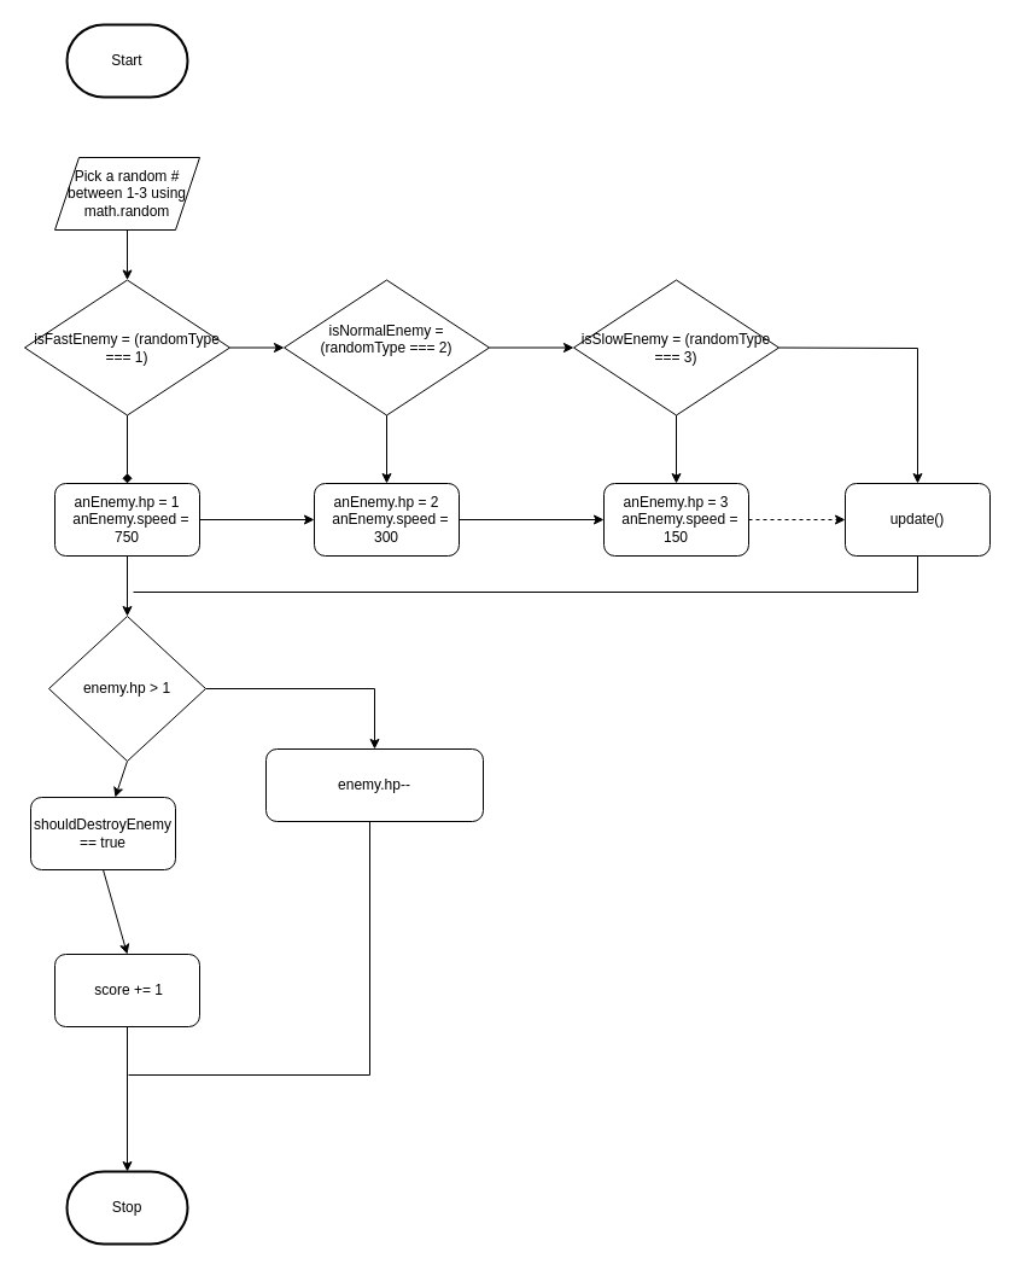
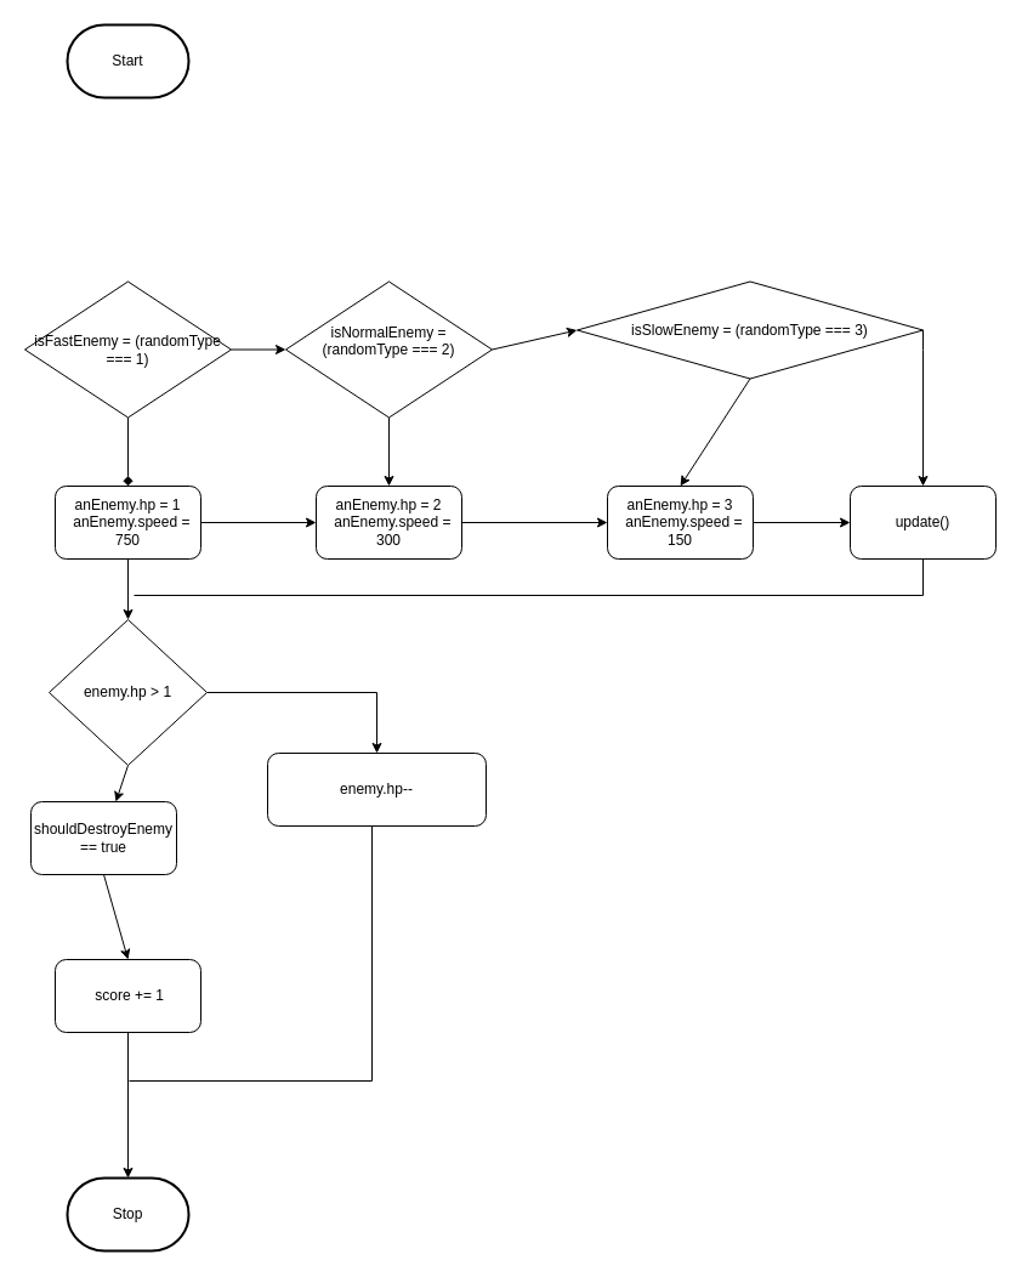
  <mxCell id="0" />
  <mxCell id="1" parent="0" />
  <mxCell id="2" value="Start" style="strokeWidth=2;html=1;shape=mxgraph.flowchart.terminator;whiteSpace=wrap;" vertex="1" parent="1"><mxGeometry x="55" y="20" width="100" height="60" as="geometry" /></mxCell>
  <mxCell id="3" value="Stop" style="strokeWidth=2;html=1;shape=mxgraph.flowchart.terminator;whiteSpace=wrap;" vertex="1" parent="1"><mxGeometry x="55" y="970" width="100" height="60" as="geometry" /></mxCell>
- <mxCell id="4" style="edgeStyle=none;html=1;exitX=0.5;exitY=1;exitDx=0;exitDy=0;entryX=0.5;entryY=0;entryDx=0;entryDy=0;" edge="1" parent="1" source="5" target="17"><mxGeometry relative="1" as="geometry" /></mxCell>
- <mxCell id="5" value="Pick a random #&lt;br&gt;between 1-3 using&lt;br&gt;math.random" style="shape=parallelogram;perimeter=parallelogramPerimeter;whiteSpace=wrap;html=1;fixedSize=1;" vertex="1" parent="1"><mxGeometry x="45" y="130" width="120" height="60" as="geometry" /></mxCell>
  <mxCell id="6" style="edgeStyle=none;html=1;exitX=1;exitY=0.5;exitDx=0;exitDy=0;entryX=0;entryY=0.5;entryDx=0;entryDy=0;" edge="1" parent="1" source="7" target="12"><mxGeometry relative="1" as="geometry" /></mxCell>
  <mxCell id="7" value="&lt;div&gt;&lt;font color=&quot;#000000&quot;&gt;anEnemy.hp = 2&lt;/font&gt;&lt;/div&gt;&lt;div&gt;&lt;font color=&quot;#000000&quot;&gt;&amp;nbsp; anEnemy.speed = 300&lt;/font&gt;&lt;/div&gt;" style="rounded=1;whiteSpace=wrap;html=1;" vertex="1" parent="1"><mxGeometry x="260" y="400" width="120" height="60" as="geometry" /></mxCell>
  <mxCell id="8" style="edgeStyle=none;html=1;exitX=1;exitY=0.5;exitDx=0;exitDy=0;entryX=0;entryY=0.5;entryDx=0;entryDy=0;" edge="1" parent="1" source="10" target="7"><mxGeometry relative="1" as="geometry" /></mxCell>
  <mxCell id="9" style="edgeStyle=none;html=1;exitX=0.5;exitY=1;exitDx=0;exitDy=0;entryX=0.5;entryY=0;entryDx=0;entryDy=0;" edge="1" parent="1" source="10" target="20"><mxGeometry relative="1" as="geometry" /></mxCell>
  <mxCell id="10" value="&lt;div&gt;&lt;font color=&quot;#000000&quot;&gt;anEnemy.hp = 1&lt;/font&gt;&lt;/div&gt;&lt;div&gt;&lt;font color=&quot;#000000&quot;&gt;&amp;nbsp; anEnemy.speed = 750&lt;/font&gt;&lt;/div&gt;" style="rounded=1;whiteSpace=wrap;html=1;" vertex="1" parent="1"><mxGeometry x="45" y="400" width="120" height="60" as="geometry" /></mxCell>
- <mxCell id="11" style="edgeStyle=none;html=1;exitX=1;exitY=0.5;exitDx=0;exitDy=0;entryX=0;entryY=0.5;entryDx=0;entryDy=0;dashed=1;" edge="1" parent="1" source="12" target="14"><mxGeometry relative="1" as="geometry" /></mxCell>
+ <mxCell id="11" style="edgeStyle=none;html=1;exitX=1;exitY=0.5;exitDx=0;exitDy=0;entryX=0;entryY=0.5;entryDx=0;entryDy=0;" edge="1" parent="1" source="12" target="14"><mxGeometry relative="1" as="geometry" /></mxCell>
  <mxCell id="12" value="&lt;div&gt;&lt;font color=&quot;#000000&quot;&gt;anEnemy.hp = 3&lt;/font&gt;&lt;/div&gt;&lt;div&gt;&lt;font color=&quot;#000000&quot;&gt;&amp;nbsp; anEnemy.speed = 150&lt;/font&gt;&lt;/div&gt;" style="rounded=1;whiteSpace=wrap;html=1;" vertex="1" parent="1"><mxGeometry x="500" y="400" width="120" height="60" as="geometry" /></mxCell>
  <mxCell id="13" style="edgeStyle=none;html=1;exitX=0.5;exitY=1;exitDx=0;exitDy=0;endArrow=none;endFill=0;rounded=0;curved=0;" edge="1" parent="1" source="14"><mxGeometry relative="1" as="geometry"><mxPoint x="110" y="490" as="targetPoint" /><Array as="points"><mxPoint x="760" y="490" /></Array></mxGeometry></mxCell>
  <mxCell id="14" value="update()" style="rounded=1;whiteSpace=wrap;html=1;" vertex="1" parent="1"><mxGeometry x="700" y="400" width="120" height="60" as="geometry" /></mxCell>
  <mxCell id="15" style="edgeStyle=none;html=1;exitX=1;exitY=0.5;exitDx=0;exitDy=0;entryX=0;entryY=0.5;entryDx=0;entryDy=0;" edge="1" parent="1" source="17"><mxGeometry relative="1" as="geometry"><mxPoint x="235" y="287.5" as="targetPoint" /></mxGeometry></mxCell>
  <mxCell id="16" style="edgeStyle=none;html=1;exitX=0.5;exitY=1;exitDx=0;exitDy=0;entryX=0.5;entryY=0;entryDx=0;entryDy=0;endArrow=diamond;" edge="1" parent="1" source="17" target="10"><mxGeometry relative="1" as="geometry" /></mxCell>
  <mxCell id="17" value="&lt;div&gt;isFastEnemy = (randomType === 1)&lt;/div&gt;" style="rhombus;whiteSpace=wrap;html=1;" vertex="1" parent="1"><mxGeometry x="20" y="231.5" width="170" height="112" as="geometry" /></mxCell>
  <mxCell id="18" style="edgeStyle=none;html=1;exitX=1;exitY=0.5;exitDx=0;exitDy=0;entryX=0.5;entryY=0;entryDx=0;entryDy=0;rounded=0;curved=0;" edge="1" parent="1" source="20" target="22"><mxGeometry relative="1" as="geometry"><Array as="points"><mxPoint x="310" y="570" /></Array></mxGeometry></mxCell>
  <mxCell id="19" style="edgeStyle=none;html=1;exitX=0.5;exitY=1;exitDx=0;exitDy=0;" edge="1" parent="1" source="20" target="23"><mxGeometry relative="1" as="geometry" /></mxCell>
  <mxCell id="20" value="&lt;div&gt;&lt;font color=&quot;#000000&quot;&gt;enemy.hp &amp;gt; 1&lt;/font&gt;&lt;/div&gt;" style="rhombus;whiteSpace=wrap;html=1;" vertex="1" parent="1"><mxGeometry x="40" y="510" width="130" height="120" as="geometry" /></mxCell>
  <mxCell id="21" style="edgeStyle=none;html=1;exitX=0.5;exitY=1;exitDx=0;exitDy=0;endArrow=none;endFill=0;rounded=0;curved=0;" edge="1" parent="1"><mxGeometry relative="1" as="geometry"><mxPoint x="106" y="890" as="targetPoint" /><mxPoint x="306" y="680" as="sourcePoint" /><Array as="points"><mxPoint x="306" y="890" /></Array></mxGeometry></mxCell>
  <mxCell id="22" value="enemy.hp--" style="rounded=1;whiteSpace=wrap;html=1;" vertex="1" parent="1"><mxGeometry x="220" y="620" width="180" height="60" as="geometry" /></mxCell>
  <mxCell id="23" value="shouldDestroyEnemy == true" style="rounded=1;whiteSpace=wrap;html=1;" vertex="1" parent="1"><mxGeometry x="25" y="660" width="120" height="60" as="geometry" /></mxCell>
  <mxCell id="24" style="edgeStyle=none;html=1;exitX=0.5;exitY=1;exitDx=0;exitDy=0;entryX=0.5;entryY=0;entryDx=0;entryDy=0;" edge="1" parent="1" source="26" target="7"><mxGeometry relative="1" as="geometry" /></mxCell>
  <mxCell id="25" style="edgeStyle=none;html=1;exitX=1;exitY=0.5;exitDx=0;exitDy=0;entryX=0;entryY=0.5;entryDx=0;entryDy=0;" edge="1" parent="1" source="26" target="29"><mxGeometry relative="1" as="geometry" /></mxCell>
  <mxCell id="26" value="&lt;div&gt;isNormalEnemy = (randomType === 2)&lt;/div&gt;&lt;div&gt;&lt;br&gt;&lt;/div&gt;" style="rhombus;whiteSpace=wrap;html=1;" vertex="1" parent="1"><mxGeometry x="235" y="231.5" width="170" height="112" as="geometry" /></mxCell>
  <mxCell id="27" style="edgeStyle=none;html=1;exitX=0.5;exitY=1;exitDx=0;exitDy=0;entryX=0.5;entryY=0;entryDx=0;entryDy=0;" edge="1" parent="1" source="29" target="12"><mxGeometry relative="1" as="geometry"><mxPoint x="555" y="390" as="targetPoint" /></mxGeometry></mxCell>
  <mxCell id="28" style="edgeStyle=none;html=1;exitX=1;exitY=0.5;exitDx=0;exitDy=0;entryX=0.5;entryY=0;entryDx=0;entryDy=0;rounded=0;curved=0;" edge="1" parent="1" source="29" target="14"><mxGeometry relative="1" as="geometry"><mxPoint x="770" y="288" as="targetPoint" /><Array as="points"><mxPoint x="760" y="288" /></Array></mxGeometry></mxCell>
- <mxCell id="29" value="&lt;div&gt;isSlowEnemy = (randomType === 3)&lt;/div&gt;" style="rhombus;whiteSpace=wrap;html=1;" vertex="1" parent="1"><mxGeometry x="475" y="231.5" width="170" height="112" as="geometry" /></mxCell>
+ <mxCell id="29" value="&lt;div&gt;isSlowEnemy = (randomType === 3)&lt;/div&gt;" style="rhombus;whiteSpace=wrap;html=1;" vertex="1" parent="1"><mxGeometry x="475" y="231.5" width="285" height="80" as="geometry" /></mxCell>
  <mxCell id="30" value="" style="edgeStyle=none;html=1;exitX=0.5;exitY=1;exitDx=0;exitDy=0;entryX=0.5;entryY=0;entryDx=0;entryDy=0;entryPerimeter=0;" edge="1" parent="1" source="23"><mxGeometry relative="1" as="geometry"><mxPoint x="105" y="720" as="sourcePoint" /><mxPoint x="105" y="790" as="targetPoint" /></mxGeometry></mxCell>
  <mxCell id="31" style="edgeStyle=none;html=1;exitX=0.5;exitY=1;exitDx=0;exitDy=0;" edge="1" parent="1" source="32"><mxGeometry relative="1" as="geometry"><mxPoint x="105" y="970" as="targetPoint" /></mxGeometry></mxCell>
  <mxCell id="32" value="&amp;nbsp;score += 1" style="rounded=1;whiteSpace=wrap;html=1;" vertex="1" parent="1"><mxGeometry x="45" y="790" width="120" height="60" as="geometry" /></mxCell>
